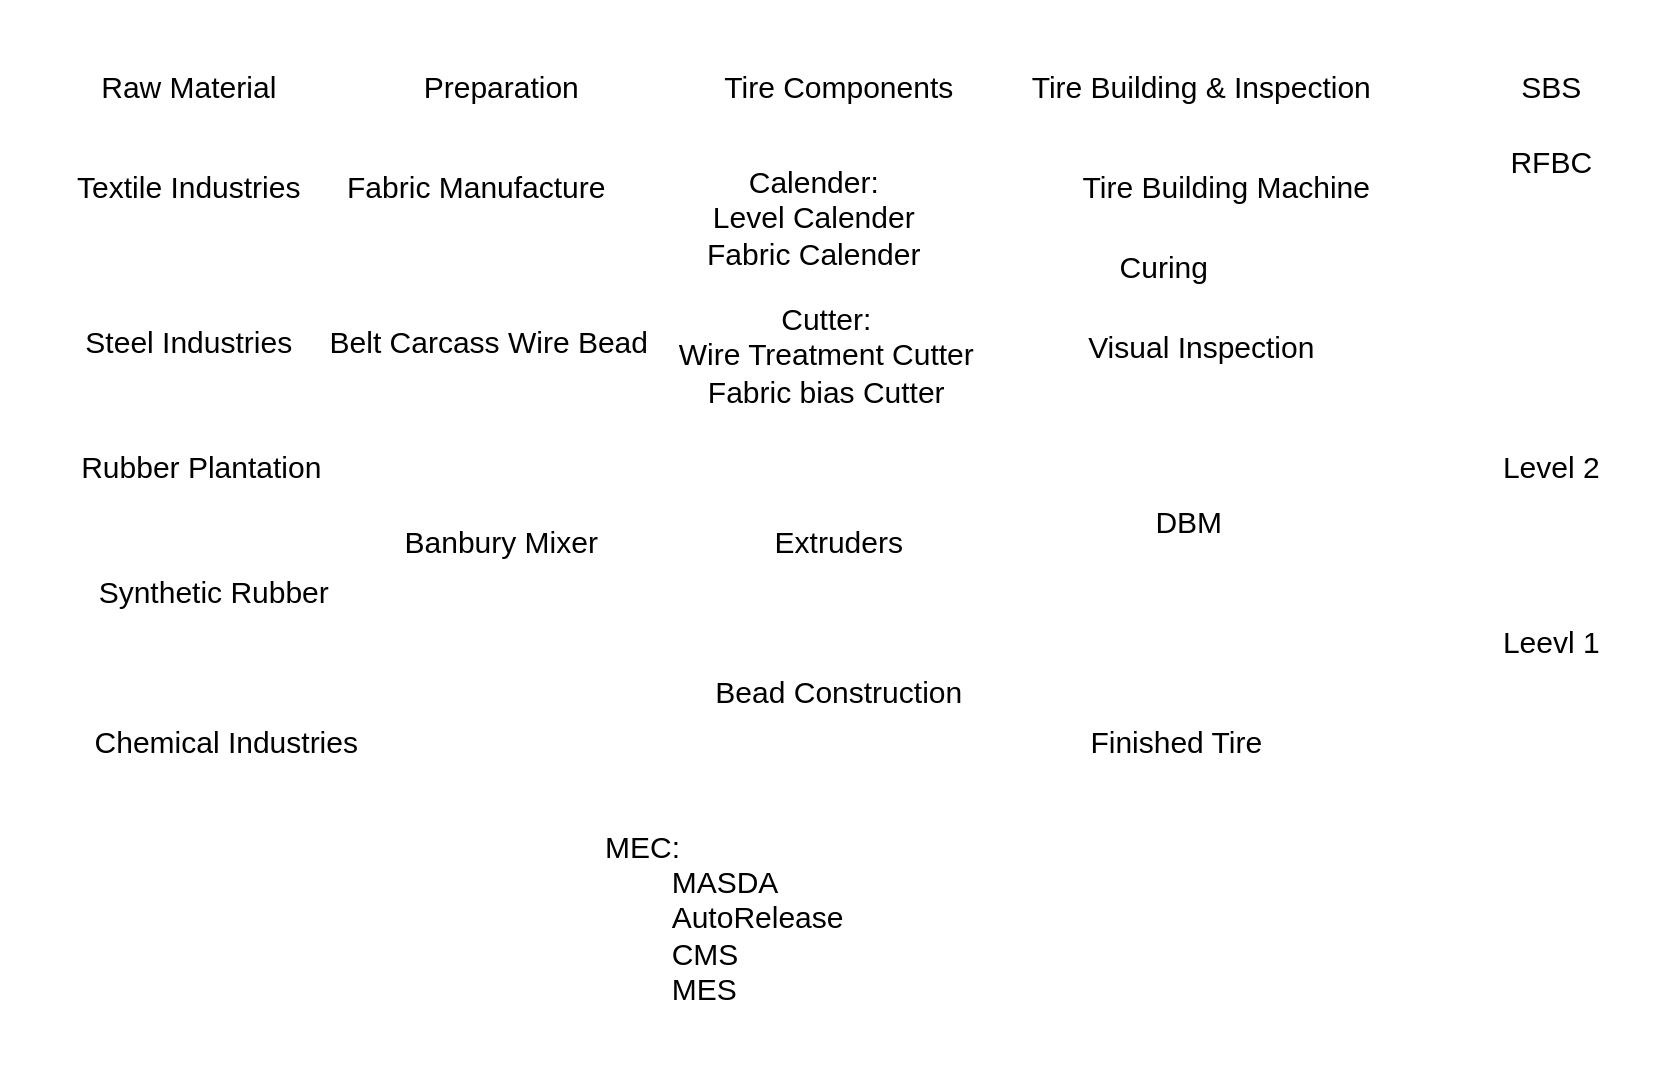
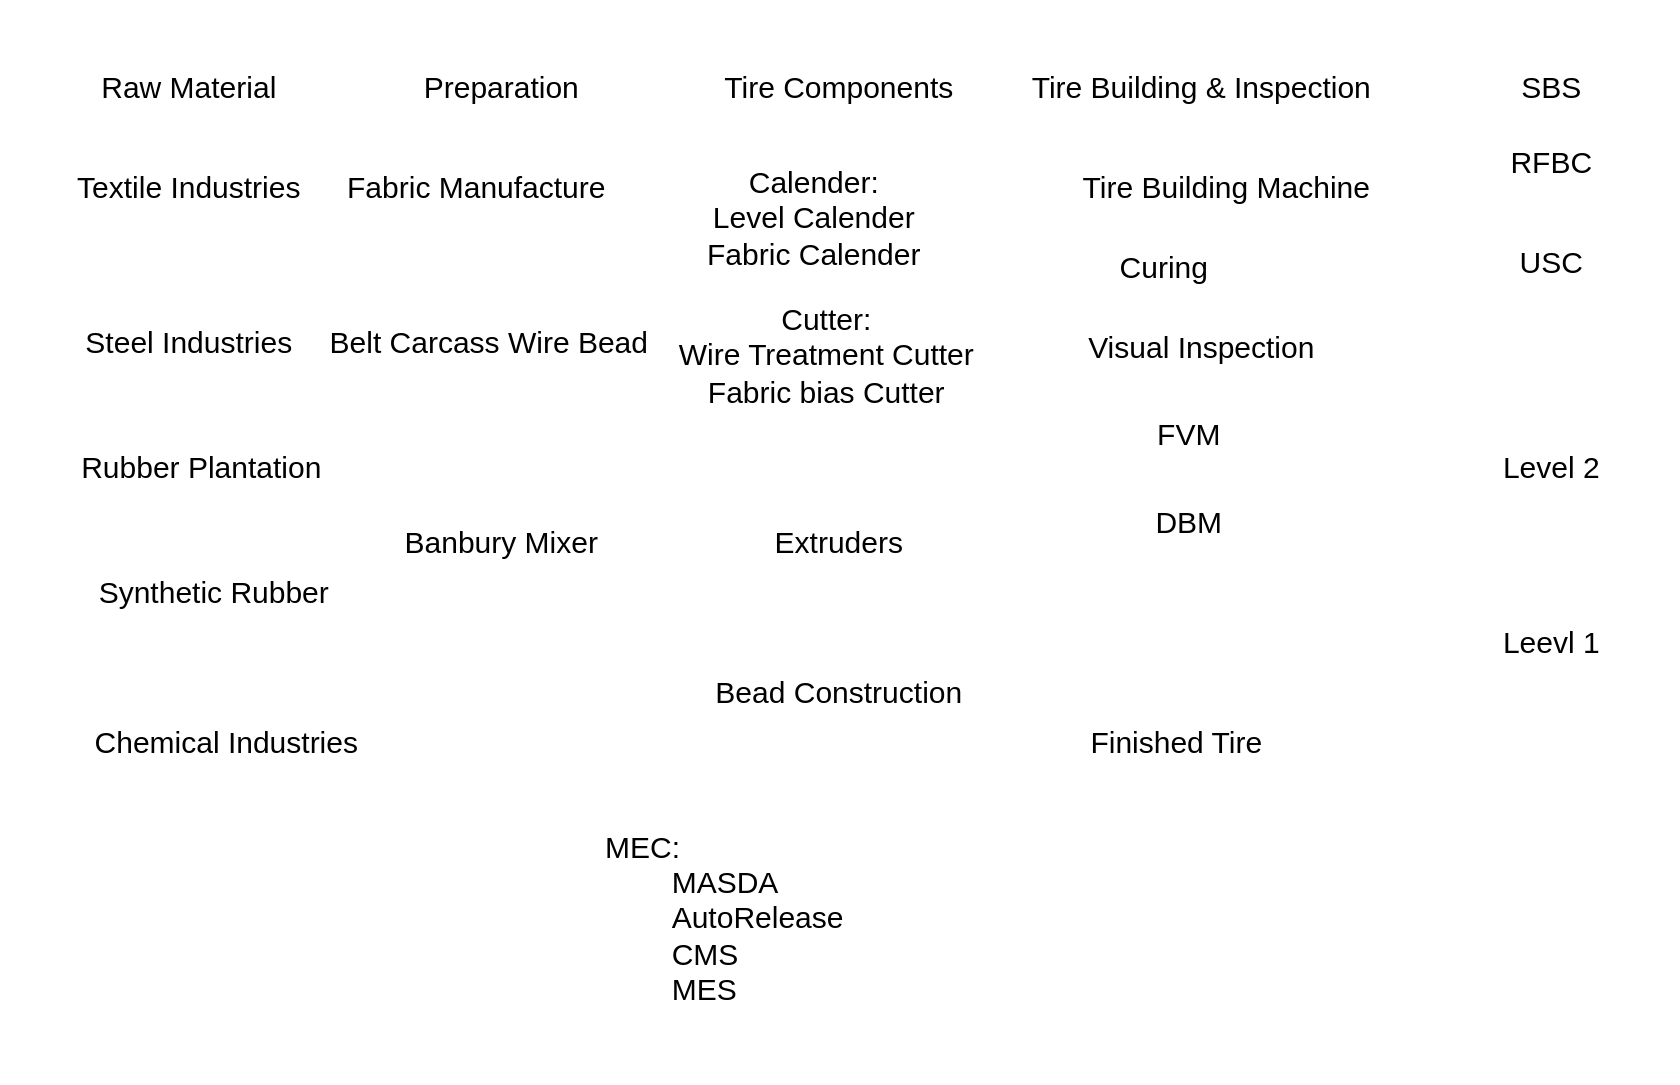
  <mxCell id="0" />
  <mxCell id="1" parent="0" />
  <mxCell id="2" value="Raw Material&lt;span style=&quot;white-space: pre;&quot;&gt;&#09;&lt;/span&gt;" style="text;html=1;align=center;verticalAlign=middle;resizable=0;points=[];autosize=1;strokeColor=none;fillColor=none;" vertex="1" parent="1"><mxGeometry x="30" y="20" width="100" height="30" as="geometry" /></mxCell>
  <mxCell id="3" value="Preparation" style="text;html=1;align=center;verticalAlign=middle;resizable=0;points=[];autosize=1;strokeColor=none;fillColor=none;" vertex="1" parent="1"><mxGeometry x="155" y="20" width="90" height="30" as="geometry" /></mxCell>
  <mxCell id="4" value="Tire Components" style="text;html=1;align=center;verticalAlign=middle;resizable=0;points=[];autosize=1;strokeColor=none;fillColor=none;" vertex="1" parent="1"><mxGeometry x="275" y="20" width="120" height="30" as="geometry" /></mxCell>
  <mxCell id="5" value="Tire Building &amp;amp; Inspection" style="text;html=1;align=center;verticalAlign=middle;resizable=0;points=[];autosize=1;strokeColor=none;fillColor=none;" vertex="1" parent="1"><mxGeometry x="400" y="20" width="160" height="30" as="geometry" /></mxCell>
  <mxCell id="6" value="Textile Industries" style="text;html=1;align=center;verticalAlign=middle;resizable=0;points=[];autosize=1;strokeColor=none;fillColor=none;" vertex="1" parent="1"><mxGeometry x="20" y="60" width="110" height="30" as="geometry" /></mxCell>
  <mxCell id="7" value="Steel Industries" style="text;html=1;align=center;verticalAlign=middle;resizable=0;points=[];autosize=1;strokeColor=none;fillColor=none;" vertex="1" parent="1"><mxGeometry x="20" y="122" width="110" height="30" as="geometry" /></mxCell>
  <mxCell id="8" value="Rubber Plantation" style="text;html=1;align=center;verticalAlign=middle;resizable=0;points=[];autosize=1;strokeColor=none;fillColor=none;" vertex="1" parent="1"><mxGeometry x="20" y="172" width="120" height="30" as="geometry" /></mxCell>
  <mxCell id="9" value="Synthetic Rubber" style="text;html=1;align=center;verticalAlign=middle;resizable=0;points=[];autosize=1;strokeColor=none;fillColor=none;" vertex="1" parent="1"><mxGeometry x="25" y="222" width="120" height="30" as="geometry" /></mxCell>
  <mxCell id="10" value="Chemical Industries" style="text;html=1;align=center;verticalAlign=middle;resizable=0;points=[];autosize=1;strokeColor=none;fillColor=none;" vertex="1" parent="1"><mxGeometry x="25" y="282" width="130" height="30" as="geometry" /></mxCell>
  <mxCell id="11" value="Fabric Manufacture" style="text;html=1;align=center;verticalAlign=middle;resizable=0;points=[];autosize=1;strokeColor=none;fillColor=none;" vertex="1" parent="1"><mxGeometry x="125" y="60" width="130" height="30" as="geometry" /></mxCell>
  <mxCell id="12" value="Belt Carcass Wire Bead&lt;span style=&quot;color: rgba(0, 0, 0, 0); font-family: monospace; font-size: 0px; text-align: start;&quot;&gt;%3CmxGraphModel%3E%3Croot%3E%3CmxCell%20id%3D%220%22%2F%3E%3CmxCell%20id%3D%221%22%20parent%3D%220%22%2F%3E%3CmxCell%20id%3D%222%22%20value%3D%22Synthetic%20Rubber%22%20style%3D%22text%3Bhtml%3D1%3Balign%3Dcenter%3BverticalAlign%3Dmiddle%3Bresizable%3D0%3Bpoints%3D%5B%5D%3Bautosize%3D1%3BstrokeColor%3Dnone%3BfillColor%3Dnone%3B%22%20vertex%3D%221%22%20parent%3D%221%22%3E%3CmxGeometry%20x%3D%2255%22%20y%3D%22220%22%20width%3D%22120%22%20height%3D%2230%22%20as%3D%22geometry%22%2F%3E%3C%2FmxCell%3E%3C%2Froot%3E%3C%2FmxGraphModel%3E&lt;/span&gt;" style="text;html=1;align=center;verticalAlign=middle;resizable=0;points=[];autosize=1;strokeColor=none;fillColor=none;" vertex="1" parent="1"><mxGeometry x="120" y="122" width="150" height="30" as="geometry" /></mxCell>
  <mxCell id="13" value="Banbury Mixer" style="text;html=1;align=center;verticalAlign=middle;resizable=0;points=[];autosize=1;strokeColor=none;fillColor=none;" vertex="1" parent="1"><mxGeometry x="150" y="202" width="100" height="30" as="geometry" /></mxCell>
  <mxCell id="14" value="Calender:&lt;div&gt;Level Calender&lt;/div&gt;&lt;div&gt;Fabric Calender&lt;/div&gt;" style="text;html=1;align=center;verticalAlign=middle;resizable=0;points=[];autosize=1;strokeColor=none;fillColor=none;" vertex="1" parent="1"><mxGeometry x="270" y="57" width="110" height="60" as="geometry" /></mxCell>
  <mxCell id="15" value="Extruders" style="text;html=1;align=center;verticalAlign=middle;resizable=0;points=[];autosize=1;strokeColor=none;fillColor=none;" vertex="1" parent="1"><mxGeometry x="300" y="202" width="70" height="30" as="geometry" /></mxCell>
  <mxCell id="16" value="Cutter:&lt;div&gt;Wire Treatment Cutter&lt;/div&gt;&lt;div&gt;Fabric bias Cutter&lt;/div&gt;" style="text;html=1;align=center;verticalAlign=middle;resizable=0;points=[];autosize=1;strokeColor=none;fillColor=none;" vertex="1" parent="1"><mxGeometry x="260" y="112" width="140" height="60" as="geometry" /></mxCell>
  <mxCell id="17" value="Visual Inspection" style="text;html=1;align=center;verticalAlign=middle;resizable=0;points=[];autosize=1;strokeColor=none;fillColor=none;" vertex="1" parent="1"><mxGeometry x="425" y="124" width="110" height="30" as="geometry" /></mxCell>
+ <mxCell id="18" value="FVM" style="text;html=1;align=center;verticalAlign=middle;resizable=0;points=[];autosize=1;strokeColor=none;fillColor=none;" vertex="1" parent="1"><mxGeometry x="450" y="159" width="50" height="30" as="geometry" /></mxCell>
  <mxCell id="19" value="DBM" style="text;html=1;align=center;verticalAlign=middle;resizable=0;points=[];autosize=1;strokeColor=none;fillColor=none;" vertex="1" parent="1"><mxGeometry x="450" y="194" width="50" height="30" as="geometry" /></mxCell>
  <mxCell id="20" value="Bead Construction" style="text;html=1;align=center;verticalAlign=middle;resizable=0;points=[];autosize=1;strokeColor=none;fillColor=none;" vertex="1" parent="1"><mxGeometry x="275" y="262" width="120" height="30" as="geometry" /></mxCell>
  <mxCell id="21" value="Tire Building Machine" style="text;html=1;align=center;verticalAlign=middle;resizable=0;points=[];autosize=1;strokeColor=none;fillColor=none;" vertex="1" parent="1"><mxGeometry x="420" y="60" width="140" height="30" as="geometry" /></mxCell>
  <mxCell id="22" value="Finished Tire" style="text;html=1;align=center;verticalAlign=middle;resizable=0;points=[];autosize=1;strokeColor=none;fillColor=none;" vertex="1" parent="1"><mxGeometry x="425" y="282" width="90" height="30" as="geometry" /></mxCell>
  <mxCell id="23" value="MEC:&lt;div&gt;&lt;span style=&quot;white-space: pre;&quot;&gt;&lt;span style=&quot;white-space: pre;&quot;&gt;&#09;&lt;/span&gt;MASDA&lt;/span&gt;&lt;/div&gt;&lt;div&gt;&lt;span style=&quot;background-color: initial;&quot;&gt;&lt;span style=&quot;white-space: pre;&quot;&gt;&#09;&lt;/span&gt;AutoRelease&lt;/span&gt;&lt;/div&gt;&lt;div&gt;&lt;span style=&quot;white-space: pre;&quot;&gt;&#09;&lt;/span&gt;CMS&lt;/div&gt;&lt;div&gt;&lt;span style=&quot;white-space: pre;&quot;&gt;&#09;&lt;/span&gt;MES&lt;span style=&quot;background-color: initial; white-space-collapse: preserve;&quot;&gt;&#09;&lt;/span&gt;&lt;/div&gt;" style="text;html=1;align=left;verticalAlign=middle;resizable=0;points=[];autosize=1;strokeColor=none;fillColor=none;" vertex="1" parent="1"><mxGeometry x="240" y="322" width="120" height="90" as="geometry" /></mxCell>
  <mxCell id="24" value="SBS" style="text;html=1;align=center;verticalAlign=middle;resizable=0;points=[];autosize=1;strokeColor=none;fillColor=none;" vertex="1" parent="1"><mxGeometry x="595" y="20" width="50" height="30" as="geometry" /></mxCell>
  <mxCell id="25" value="Curing" style="text;html=1;align=center;verticalAlign=middle;resizable=0;points=[];autosize=1;strokeColor=none;fillColor=none;" vertex="1" parent="1"><mxGeometry x="435" y="92" width="60" height="30" as="geometry" /></mxCell>
+ <mxCell id="26" value="USC" style="text;html=1;align=center;verticalAlign=middle;resizable=0;points=[];autosize=1;strokeColor=none;fillColor=none;" vertex="1" parent="1"><mxGeometry x="595" y="90" width="50" height="30" as="geometry" /></mxCell>
  <mxCell id="27" value="RFBC" style="text;html=1;align=center;verticalAlign=middle;resizable=0;points=[];autosize=1;strokeColor=none;fillColor=none;" vertex="1" parent="1"><mxGeometry x="590" y="50" width="60" height="30" as="geometry" /></mxCell>
  <mxCell id="28" value="Leevl 1" style="text;html=1;align=center;verticalAlign=middle;resizable=0;points=[];autosize=1;strokeColor=none;fillColor=none;" vertex="1" parent="1"><mxGeometry x="590" y="242" width="60" height="30" as="geometry" /></mxCell>
  <mxCell id="29" value="Level 2" style="text;html=1;align=center;verticalAlign=middle;resizable=0;points=[];autosize=1;strokeColor=none;fillColor=none;" vertex="1" parent="1"><mxGeometry x="590" y="172" width="60" height="30" as="geometry" /></mxCell>
